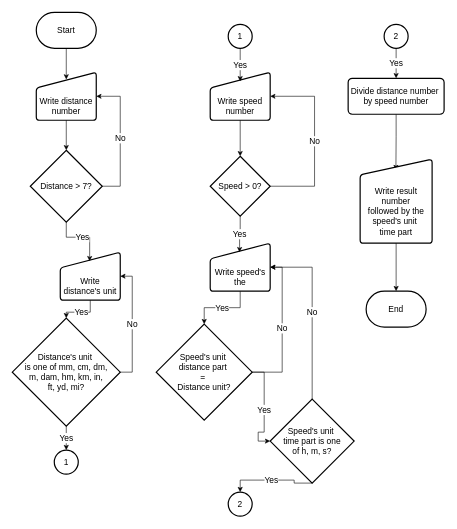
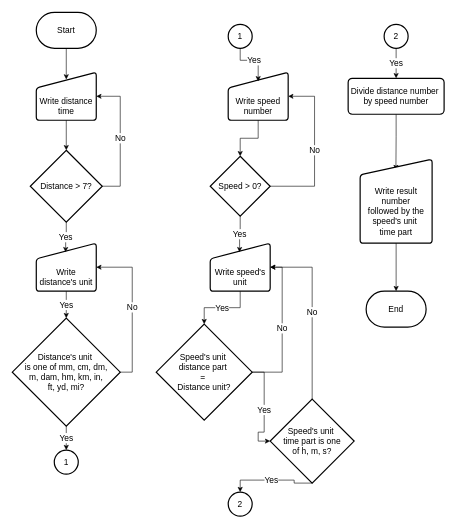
  <mxCell id="0" />
  <mxCell id="1" parent="0" />
  <mxCell id="2" value="Start" style="strokeWidth=2;html=1;shape=mxgraph.flowchart.terminator;whiteSpace=wrap;fontSize=14;" vertex="1" parent="1"><mxGeometry x="60" y="20" width="100" height="60" as="geometry" /></mxCell>
  <mxCell id="3" value="No" style="edgeStyle=orthogonalEdgeStyle;rounded=0;orthogonalLoop=1;jettySize=auto;html=1;exitX=1;exitY=0.5;exitDx=0;exitDy=0;exitPerimeter=0;entryX=1;entryY=0.5;entryDx=0;entryDy=0;fontSize=14;" edge="1" parent="1" source="4" target="5"><mxGeometry relative="1" as="geometry"><mxPoint x="250" y="170" as="targetPoint" /><Array as="points"><mxPoint x="200" y="310" /><mxPoint x="200" y="160" /></Array></mxGeometry></mxCell>
  <mxCell id="4" value="Distance &amp;gt; 7?" style="strokeWidth=2;html=1;shape=mxgraph.flowchart.decision;whiteSpace=wrap;fontSize=14;" vertex="1" parent="1"><mxGeometry x="50" y="250" width="120" height="120" as="geometry" /></mxCell>
- <mxCell id="5" value="&lt;div style=&quot;font-size: 14px;&quot;&gt;&lt;span style=&quot;background-color: initial; font-size: 14px;&quot;&gt;&lt;br style=&quot;font-size: 14px;&quot;&gt;&lt;/span&gt;&lt;/div&gt;&lt;div style=&quot;font-size: 14px;&quot;&gt;&lt;span style=&quot;background-color: initial; font-size: 14px;&quot;&gt;&lt;br style=&quot;font-size: 14px;&quot;&gt;&lt;/span&gt;&lt;/div&gt;&lt;div style=&quot;font-size: 14px;&quot;&gt;&lt;span style=&quot;background-color: initial; font-size: 14px;&quot;&gt;Write distance number&lt;/span&gt;&lt;/div&gt;" style="html=1;strokeWidth=2;shape=manualInput;whiteSpace=wrap;rounded=1;size=26;arcSize=11;fontSize=14;" vertex="1" parent="1"><mxGeometry x="60" y="120" width="100" height="80" as="geometry" /></mxCell>
+ <mxCell id="5" value="&lt;div style=&quot;font-size: 14px;&quot;&gt;&lt;span style=&quot;background-color: initial; font-size: 14px;&quot;&gt;&lt;br style=&quot;font-size: 14px;&quot;&gt;&lt;/span&gt;&lt;/div&gt;&lt;div style=&quot;font-size: 14px;&quot;&gt;&lt;span style=&quot;background-color: initial; font-size: 14px;&quot;&gt;&lt;br style=&quot;font-size: 14px;&quot;&gt;&lt;/span&gt;&lt;/div&gt;&lt;div style=&quot;font-size: 14px;&quot;&gt;&lt;span style=&quot;background-color: initial; font-size: 14px;&quot;&gt;Write distance time&lt;/span&gt;&lt;/div&gt;" style="html=1;strokeWidth=2;shape=manualInput;whiteSpace=wrap;rounded=1;size=26;arcSize=11;fontSize=14;" vertex="1" parent="1"><mxGeometry x="60" y="120" width="100" height="80" as="geometry" /></mxCell>
  <mxCell id="6" style="edgeStyle=orthogonalEdgeStyle;rounded=0;orthogonalLoop=1;jettySize=auto;html=1;entryX=0.5;entryY=0;entryDx=0;entryDy=0;entryPerimeter=0;fontSize=14;" edge="1" parent="1" source="5" target="4"><mxGeometry relative="1" as="geometry" /></mxCell>
  <mxCell id="7" style="edgeStyle=orthogonalEdgeStyle;rounded=0;orthogonalLoop=1;jettySize=auto;html=1;exitX=0.5;exitY=1;exitDx=0;exitDy=0;exitPerimeter=0;entryX=0.5;entryY=0.15;entryDx=0;entryDy=0;entryPerimeter=0;fontSize=14;" edge="1" parent="1" source="2" target="5"><mxGeometry relative="1" as="geometry" /></mxCell>
- <mxCell id="8" value="&lt;div style=&quot;font-size: 14px;&quot;&gt;&lt;span style=&quot;background-color: initial; font-size: 14px;&quot;&gt;&lt;br style=&quot;font-size: 14px;&quot;&gt;&lt;/span&gt;&lt;/div&gt;&lt;div style=&quot;font-size: 14px;&quot;&gt;&lt;span style=&quot;background-color: initial; font-size: 14px;&quot;&gt;&lt;br style=&quot;font-size: 14px;&quot;&gt;&lt;/span&gt;&lt;/div&gt;&lt;div style=&quot;font-size: 14px;&quot;&gt;&lt;span style=&quot;background-color: initial; font-size: 14px;&quot;&gt;Write distance's unit&lt;/span&gt;&lt;/div&gt;" style="html=1;strokeWidth=2;shape=manualInput;whiteSpace=wrap;rounded=1;size=26;arcSize=11;fontSize=14;" vertex="1" parent="1"><mxGeometry x="100" y="420" width="100" height="80" as="geometry" /></mxCell>
+ <mxCell id="8" value="&lt;div style=&quot;font-size: 14px;&quot;&gt;&lt;span style=&quot;background-color: initial; font-size: 14px;&quot;&gt;&lt;br style=&quot;font-size: 14px;&quot;&gt;&lt;/span&gt;&lt;/div&gt;&lt;div style=&quot;font-size: 14px;&quot;&gt;&lt;span style=&quot;background-color: initial; font-size: 14px;&quot;&gt;&lt;br style=&quot;font-size: 14px;&quot;&gt;&lt;/span&gt;&lt;/div&gt;&lt;div style=&quot;font-size: 14px;&quot;&gt;&lt;span style=&quot;background-color: initial; font-size: 14px;&quot;&gt;Write distance's unit&lt;/span&gt;&lt;/div&gt;" style="html=1;strokeWidth=2;shape=manualInput;whiteSpace=wrap;rounded=1;size=26;arcSize=11;fontSize=14;" vertex="1" parent="1"><mxGeometry x="60" y="405" width="100" height="80" as="geometry" /></mxCell>
  <mxCell id="9" value="Yes" style="edgeStyle=orthogonalEdgeStyle;rounded=0;orthogonalLoop=1;jettySize=auto;html=1;exitX=0.5;exitY=1;exitDx=0;exitDy=0;exitPerimeter=0;entryX=0.49;entryY=0.188;entryDx=0;entryDy=0;entryPerimeter=0;fontSize=14;" edge="1" parent="1" source="4" target="8"><mxGeometry relative="1" as="geometry" /></mxCell>
  <mxCell id="10" value="No" style="edgeStyle=orthogonalEdgeStyle;rounded=0;orthogonalLoop=1;jettySize=auto;html=1;entryX=1;entryY=0.5;entryDx=0;entryDy=0;exitX=1;exitY=0.5;exitDx=0;exitDy=0;exitPerimeter=0;fontSize=14;" edge="1" parent="1" source="12" target="8"><mxGeometry relative="1" as="geometry" /></mxCell>
  <mxCell id="11" value="Yes" style="edgeStyle=orthogonalEdgeStyle;rounded=0;orthogonalLoop=1;jettySize=auto;html=1;fontSize=14;" edge="1" parent="1" source="12" target="22"><mxGeometry relative="1" as="geometry" /></mxCell>
  <mxCell id="12" value="Distance's unit&amp;nbsp;&lt;div style=&quot;font-size: 14px;&quot;&gt;is one of&amp;nbsp;&lt;span style=&quot;background-color: initial; font-size: 14px;&quot;&gt;mm, cm,&amp;nbsp;&lt;/span&gt;&lt;span style=&quot;background-color: initial; font-size: 14px;&quot;&gt;dm,&lt;/span&gt;&lt;/div&gt;&lt;div style=&quot;font-size: 14px;&quot;&gt;&lt;span style=&quot;background-color: initial; font-size: 14px;&quot;&gt;m, dam, hm, km, in,&lt;/span&gt;&lt;/div&gt;&lt;div style=&quot;font-size: 14px;&quot;&gt;&lt;span style=&quot;background-color: initial; font-size: 14px;&quot;&gt;ft, yd, mi?&lt;/span&gt;&lt;/div&gt;" style="strokeWidth=2;html=1;shape=mxgraph.flowchart.decision;whiteSpace=wrap;fontSize=14;" vertex="1" parent="1"><mxGeometry x="20" y="530" width="180" height="180" as="geometry" /></mxCell>
  <mxCell id="13" value="Yes" style="edgeStyle=orthogonalEdgeStyle;rounded=0;orthogonalLoop=1;jettySize=auto;html=1;entryX=0.5;entryY=0;entryDx=0;entryDy=0;entryPerimeter=0;fontSize=14;" edge="1" parent="1" source="8" target="12"><mxGeometry relative="1" as="geometry" /></mxCell>
  <mxCell id="14" value="No" style="edgeStyle=orthogonalEdgeStyle;rounded=0;orthogonalLoop=1;jettySize=auto;html=1;exitX=1;exitY=0.5;exitDx=0;exitDy=0;exitPerimeter=0;entryX=1;entryY=0.5;entryDx=0;entryDy=0;fontSize=14;" edge="1" parent="1" source="15" target="16"><mxGeometry relative="1" as="geometry"><mxPoint x="574" y="170" as="targetPoint" /><Array as="points"><mxPoint x="524" y="310" /><mxPoint x="524" y="160" /></Array></mxGeometry></mxCell>
  <mxCell id="15" value="Speed &amp;gt; 0?" style="strokeWidth=2;html=1;shape=mxgraph.flowchart.decision;whiteSpace=wrap;fontSize=14;" vertex="1" parent="1"><mxGeometry x="350" y="260" width="100" height="100" as="geometry" /></mxCell>
- <mxCell id="16" value="&lt;div style=&quot;font-size: 14px;&quot;&gt;&lt;span style=&quot;background-color: initial; font-size: 14px;&quot;&gt;&lt;br style=&quot;font-size: 14px;&quot;&gt;&lt;/span&gt;&lt;/div&gt;&lt;div style=&quot;font-size: 14px;&quot;&gt;&lt;span style=&quot;background-color: initial; font-size: 14px;&quot;&gt;&lt;br style=&quot;font-size: 14px;&quot;&gt;&lt;/span&gt;&lt;/div&gt;&lt;div style=&quot;font-size: 14px;&quot;&gt;&lt;span style=&quot;background-color: initial; font-size: 14px;&quot;&gt;Write speed number&lt;/span&gt;&lt;/div&gt;" style="html=1;strokeWidth=2;shape=manualInput;whiteSpace=wrap;rounded=1;size=26;arcSize=11;fontSize=14;" vertex="1" parent="1"><mxGeometry x="350" y="120" width="100" height="80" as="geometry" /></mxCell>
+ <mxCell id="16" value="&lt;div style=&quot;font-size: 14px;&quot;&gt;&lt;span style=&quot;background-color: initial; font-size: 14px;&quot;&gt;&lt;br style=&quot;font-size: 14px;&quot;&gt;&lt;/span&gt;&lt;/div&gt;&lt;div style=&quot;font-size: 14px;&quot;&gt;&lt;span style=&quot;background-color: initial; font-size: 14px;&quot;&gt;&lt;br style=&quot;font-size: 14px;&quot;&gt;&lt;/span&gt;&lt;/div&gt;&lt;div style=&quot;font-size: 14px;&quot;&gt;&lt;span style=&quot;background-color: initial; font-size: 14px;&quot;&gt;Write speed number&lt;/span&gt;&lt;/div&gt;" style="html=1;strokeWidth=2;shape=manualInput;whiteSpace=wrap;rounded=1;size=26;arcSize=11;fontSize=14;" vertex="1" parent="1"><mxGeometry x="380" y="120" width="100" height="80" as="geometry" /></mxCell>
  <mxCell id="17" style="edgeStyle=orthogonalEdgeStyle;rounded=0;orthogonalLoop=1;jettySize=auto;html=1;entryX=0.5;entryY=0;entryDx=0;entryDy=0;entryPerimeter=0;fontSize=14;" edge="1" parent="1" source="16" target="15"><mxGeometry relative="1" as="geometry" /></mxCell>
- <mxCell id="18" value="&lt;div style=&quot;font-size: 14px;&quot;&gt;&lt;span style=&quot;background-color: initial; font-size: 14px;&quot;&gt;&lt;br style=&quot;font-size: 14px;&quot;&gt;&lt;/span&gt;&lt;/div&gt;&lt;div style=&quot;font-size: 14px;&quot;&gt;&lt;span style=&quot;background-color: initial; font-size: 14px;&quot;&gt;&lt;br style=&quot;font-size: 14px;&quot;&gt;&lt;/span&gt;&lt;/div&gt;&lt;div style=&quot;font-size: 14px;&quot;&gt;&lt;span style=&quot;background-color: initial; font-size: 14px;&quot;&gt;Write speed's the&lt;/span&gt;&lt;/div&gt;" style="html=1;strokeWidth=2;shape=manualInput;whiteSpace=wrap;rounded=1;size=26;arcSize=11;fontSize=14;" vertex="1" parent="1"><mxGeometry x="350" y="405" width="100" height="80" as="geometry" /></mxCell>
+ <mxCell id="18" value="&lt;div style=&quot;font-size: 14px;&quot;&gt;&lt;span style=&quot;background-color: initial; font-size: 14px;&quot;&gt;&lt;br style=&quot;font-size: 14px;&quot;&gt;&lt;/span&gt;&lt;/div&gt;&lt;div style=&quot;font-size: 14px;&quot;&gt;&lt;span style=&quot;background-color: initial; font-size: 14px;&quot;&gt;&lt;br style=&quot;font-size: 14px;&quot;&gt;&lt;/span&gt;&lt;/div&gt;&lt;div style=&quot;font-size: 14px;&quot;&gt;&lt;span style=&quot;background-color: initial; font-size: 14px;&quot;&gt;Write speed's unit&lt;/span&gt;&lt;/div&gt;" style="html=1;strokeWidth=2;shape=manualInput;whiteSpace=wrap;rounded=1;size=26;arcSize=11;fontSize=14;" vertex="1" parent="1"><mxGeometry x="350" y="405" width="100" height="80" as="geometry" /></mxCell>
  <mxCell id="19" value="Yes" style="edgeStyle=orthogonalEdgeStyle;rounded=0;orthogonalLoop=1;jettySize=auto;html=1;exitX=0.5;exitY=1;exitDx=0;exitDy=0;exitPerimeter=0;entryX=0.49;entryY=0.188;entryDx=0;entryDy=0;entryPerimeter=0;fontSize=14;" edge="1" parent="1" source="15" target="18"><mxGeometry relative="1" as="geometry" /></mxCell>
  <mxCell id="20" value="No" style="edgeStyle=orthogonalEdgeStyle;rounded=0;orthogonalLoop=1;jettySize=auto;html=1;entryX=1;entryY=0.5;entryDx=0;entryDy=0;exitX=1;exitY=0.5;exitDx=0;exitDy=0;exitPerimeter=0;fontSize=14;" edge="1" parent="1" source="21" target="18"><mxGeometry relative="1" as="geometry" /></mxCell>
  <mxCell id="21" value="Speed's unit&amp;nbsp;&lt;div style=&quot;font-size: 14px;&quot;&gt;distance&amp;nbsp;&lt;span style=&quot;background-color: initial; font-size: 14px;&quot;&gt;part&amp;nbsp;&lt;/span&gt;&lt;/div&gt;&lt;div style=&quot;font-size: 14px;&quot;&gt;&lt;span style=&quot;background-color: initial; font-size: 14px;&quot;&gt;=&amp;nbsp;&lt;/span&gt;&lt;/div&gt;&lt;div style=&quot;font-size: 14px;&quot;&gt;&lt;span style=&quot;background-color: initial; font-size: 14px;&quot;&gt;Distance unit&lt;/span&gt;&lt;span style=&quot;background-color: initial; font-size: 14px;&quot;&gt;?&lt;/span&gt;&lt;/div&gt;" style="strokeWidth=2;html=1;shape=mxgraph.flowchart.decision;whiteSpace=wrap;fontSize=14;" vertex="1" parent="1"><mxGeometry x="260" y="540" width="160" height="160" as="geometry" /></mxCell>
  <mxCell id="22" value="1" style="ellipse;whiteSpace=wrap;html=1;strokeWidth=2;fontSize=14;" vertex="1" parent="1"><mxGeometry x="90" y="750" width="40" height="40" as="geometry" /></mxCell>
  <mxCell id="23" value="1" style="ellipse;whiteSpace=wrap;html=1;strokeWidth=2;fontSize=14;" vertex="1" parent="1"><mxGeometry x="380" y="40" width="40" height="40" as="geometry" /></mxCell>
  <mxCell id="24" value="Yes" style="edgeStyle=orthogonalEdgeStyle;rounded=0;orthogonalLoop=1;jettySize=auto;html=1;exitX=0.5;exitY=1;exitDx=0;exitDy=0;entryX=0.5;entryY=0.188;entryDx=0;entryDy=0;entryPerimeter=0;fontSize=14;" edge="1" parent="1" source="23" target="16"><mxGeometry relative="1" as="geometry" /></mxCell>
  <mxCell id="25" value="2" style="ellipse;whiteSpace=wrap;html=1;strokeWidth=2;fontSize=14;" vertex="1" parent="1"><mxGeometry x="380" y="820" width="40" height="40" as="geometry" /></mxCell>
  <mxCell id="26" value="Yes" style="edgeStyle=orthogonalEdgeStyle;rounded=0;orthogonalLoop=1;jettySize=auto;html=1;exitX=0.5;exitY=1;exitDx=0;exitDy=0;exitPerimeter=0;entryX=0.5;entryY=0;entryDx=0;entryDy=0;fontSize=14;" edge="1" parent="1" source="28" target="25"><mxGeometry relative="1" as="geometry"><Array as="points"><mxPoint x="490" y="800" /><mxPoint x="400" y="800" /></Array></mxGeometry></mxCell>
  <mxCell id="27" value="No" style="edgeStyle=orthogonalEdgeStyle;rounded=0;orthogonalLoop=1;jettySize=auto;html=1;exitX=0.5;exitY=0;exitDx=0;exitDy=0;exitPerimeter=0;entryX=1;entryY=0.5;entryDx=0;entryDy=0;fontSize=14;" edge="1" parent="1" source="28" target="18"><mxGeometry relative="1" as="geometry" /></mxCell>
  <mxCell id="28" value="Speed's unit&amp;nbsp;&lt;div style=&quot;font-size: 14px;&quot;&gt;time&amp;nbsp;&lt;span style=&quot;background-color: initial; font-size: 14px;&quot;&gt;part&amp;nbsp;&lt;/span&gt;&lt;span style=&quot;background-color: initial; font-size: 14px;&quot;&gt;is one&lt;/span&gt;&lt;/div&gt;&lt;div style=&quot;font-size: 14px;&quot;&gt;&lt;span style=&quot;background-color: initial; font-size: 14px;&quot;&gt;of h, m, s&lt;/span&gt;&lt;span style=&quot;background-color: initial; font-size: 14px;&quot;&gt;?&lt;/span&gt;&lt;/div&gt;" style="strokeWidth=2;html=1;shape=mxgraph.flowchart.decision;whiteSpace=wrap;fontSize=14;" vertex="1" parent="1"><mxGeometry x="450" y="665" width="140" height="140" as="geometry" /></mxCell>
  <mxCell id="29" value="Yes" style="edgeStyle=orthogonalEdgeStyle;rounded=0;orthogonalLoop=1;jettySize=auto;html=1;entryX=0.5;entryY=0;entryDx=0;entryDy=0;fontSize=14;" edge="1" parent="1" source="30" target="34"><mxGeometry relative="1" as="geometry" /></mxCell>
  <mxCell id="30" value="2" style="ellipse;whiteSpace=wrap;html=1;strokeWidth=2;fontSize=14;" vertex="1" parent="1"><mxGeometry x="640" y="40" width="40" height="40" as="geometry" /></mxCell>
  <mxCell id="31" value="Yes" style="edgeStyle=orthogonalEdgeStyle;rounded=0;orthogonalLoop=1;jettySize=auto;html=1;entryX=0.5;entryY=0;entryDx=0;entryDy=0;entryPerimeter=0;fontSize=14;" edge="1" parent="1" source="18" target="21"><mxGeometry relative="1" as="geometry" /></mxCell>
  <mxCell id="32" value="Yes" style="edgeStyle=orthogonalEdgeStyle;rounded=0;orthogonalLoop=1;jettySize=auto;html=1;entryX=0;entryY=0.5;entryDx=0;entryDy=0;entryPerimeter=0;fontSize=14;" edge="1" parent="1" source="21" target="28"><mxGeometry relative="1" as="geometry" /></mxCell>
  <mxCell id="33" value="" style="edgeStyle=orthogonalEdgeStyle;rounded=0;orthogonalLoop=1;jettySize=auto;html=1;entryX=0.497;entryY=0.129;entryDx=0;entryDy=0;entryPerimeter=0;fontSize=14;" edge="1" parent="1" source="34" target="35"><mxGeometry relative="1" as="geometry"><mxPoint x="660" y="270" as="targetPoint" /></mxGeometry></mxCell>
  <mxCell id="34" value="Divide distance number&amp;nbsp;&lt;div style=&quot;font-size: 14px;&quot;&gt;by speed number&lt;/div&gt;" style="rounded=1;whiteSpace=wrap;html=1;absoluteArcSize=1;arcSize=14;strokeWidth=2;fontSize=14;" vertex="1" parent="1"><mxGeometry x="580" y="130" width="160" height="60" as="geometry" /></mxCell>
  <mxCell id="35" value="&lt;div style=&quot;font-size: 14px;&quot;&gt;&lt;span style=&quot;background-color: initial; font-size: 14px;&quot;&gt;&lt;br style=&quot;font-size: 14px;&quot;&gt;&lt;/span&gt;&lt;/div&gt;&lt;div style=&quot;font-size: 14px;&quot;&gt;&lt;span style=&quot;background-color: initial; font-size: 14px;&quot;&gt;&lt;br style=&quot;font-size: 14px;&quot;&gt;&lt;/span&gt;&lt;/div&gt;&lt;div style=&quot;font-size: 14px;&quot;&gt;&lt;span style=&quot;background-color: initial; font-size: 14px;&quot;&gt;Write result number&lt;/span&gt;&lt;/div&gt;&lt;div style=&quot;font-size: 14px;&quot;&gt;&lt;span style=&quot;background-color: initial; font-size: 14px;&quot;&gt;followed by the speed's unit&amp;nbsp;&lt;/span&gt;&lt;/div&gt;&lt;div style=&quot;font-size: 14px;&quot;&gt;&lt;span style=&quot;background-color: initial; font-size: 14px;&quot;&gt;time part&lt;/span&gt;&lt;/div&gt;" style="html=1;strokeWidth=2;shape=manualInput;whiteSpace=wrap;rounded=1;size=26;arcSize=11;fontSize=14;" vertex="1" parent="1"><mxGeometry x="600" y="265" width="120" height="140" as="geometry" /></mxCell>
  <mxCell id="36" value="End" style="strokeWidth=2;html=1;shape=mxgraph.flowchart.terminator;whiteSpace=wrap;fontSize=14;" vertex="1" parent="1"><mxGeometry x="610" y="485" width="100" height="60" as="geometry" /></mxCell>
  <mxCell id="37" style="edgeStyle=orthogonalEdgeStyle;rounded=0;orthogonalLoop=1;jettySize=auto;html=1;entryX=0.5;entryY=0;entryDx=0;entryDy=0;entryPerimeter=0;fontSize=14;" edge="1" parent="1" source="35" target="36"><mxGeometry relative="1" as="geometry" /></mxCell>
